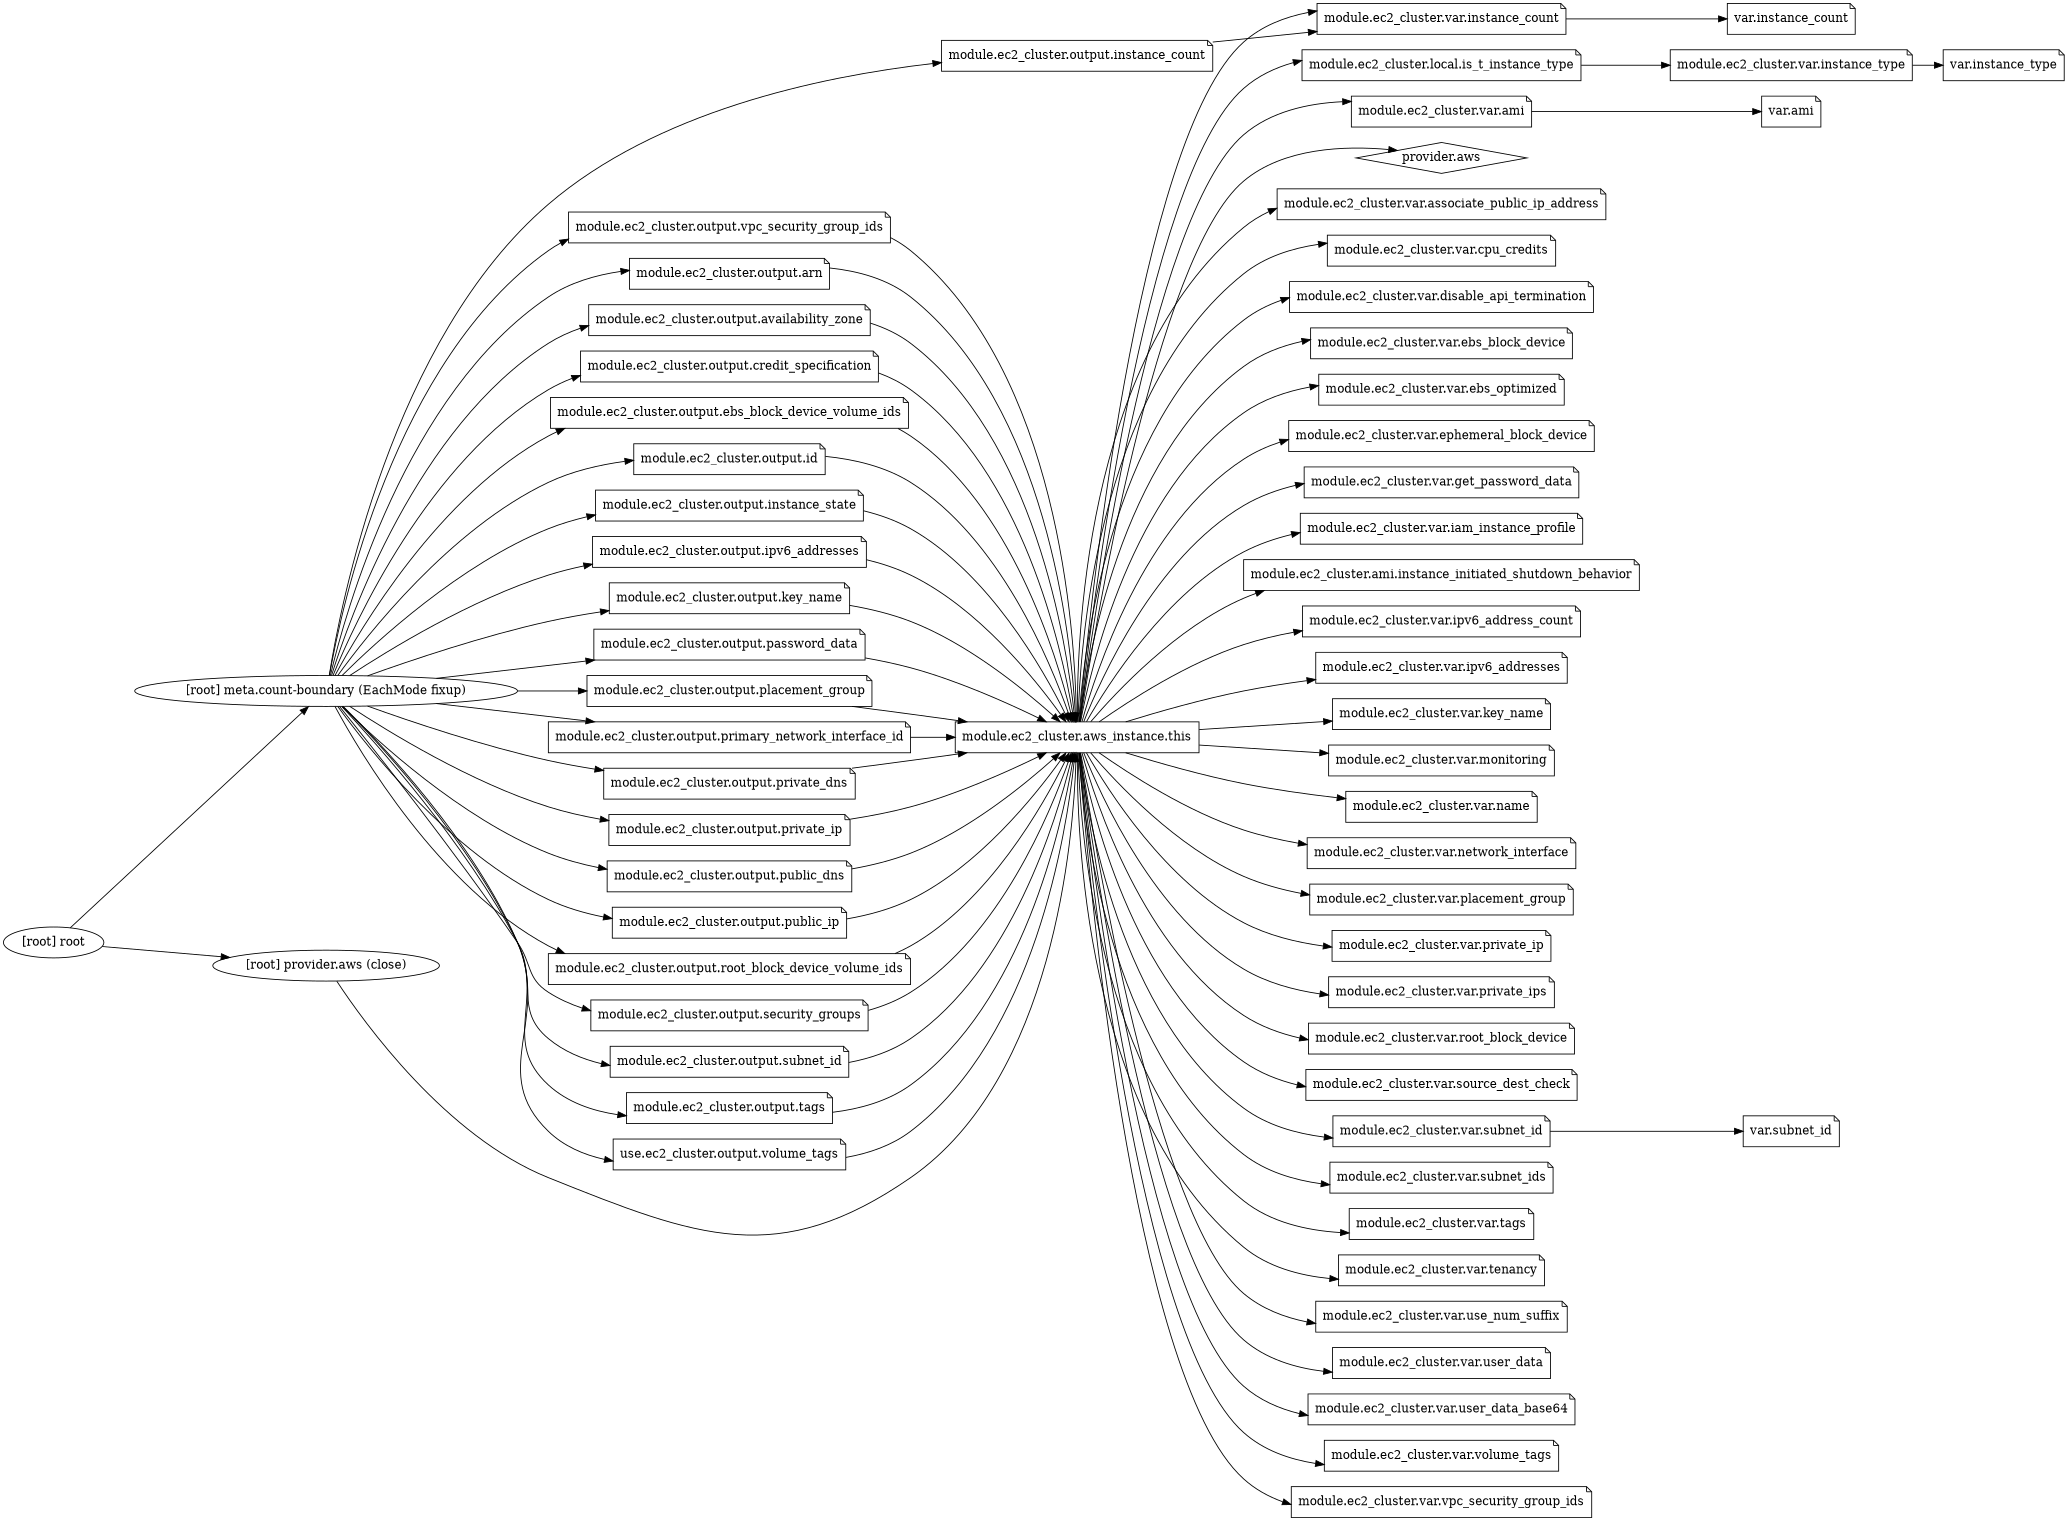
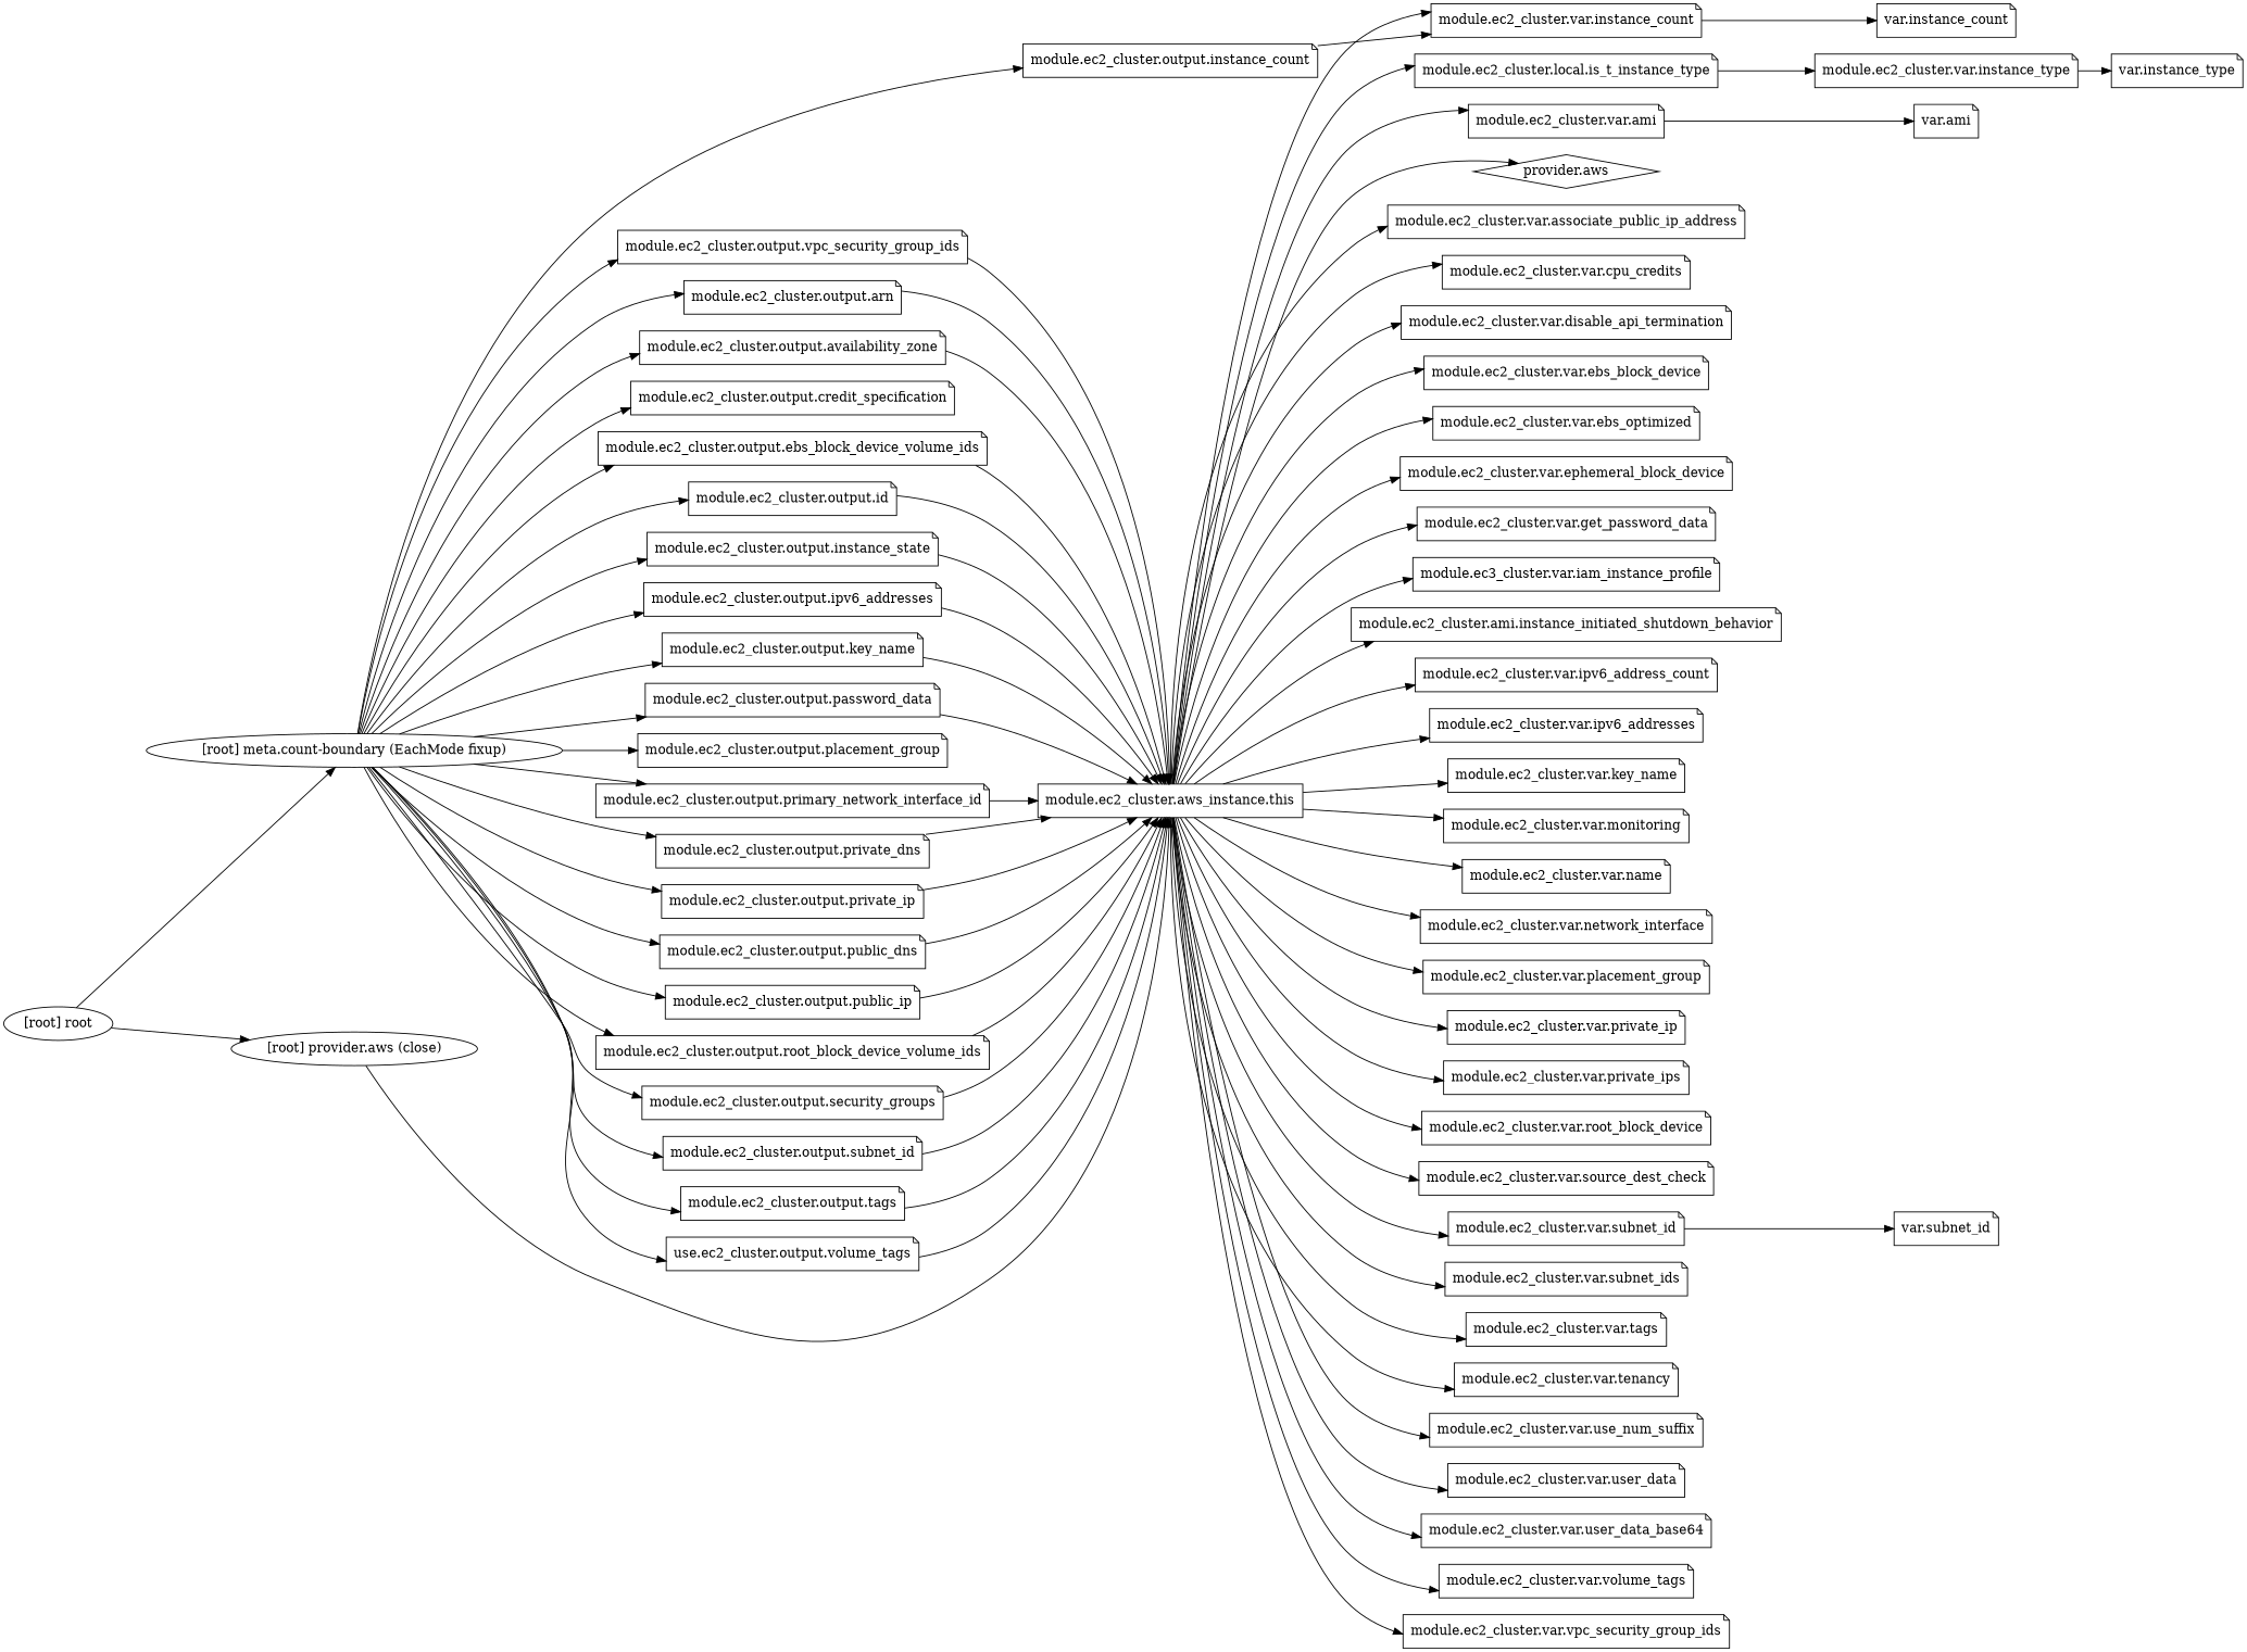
  digraph {
    compound=true
    newrank=true
    rankdir=LR
    node [shape=note]
    n1 [label="module.ec2_cluster.aws_instance.this" shape=box]
    n2 [label="module.ec2_cluster.local.is_t_instance_type"]
    n3 [label="module.ec2_cluster.var.ami"]
    n4 [label="module.ec2_cluster.var.associate_public_ip_address"]
    n5 [label="module.ec2_cluster.var.cpu_credits"]
    n6 [label="module.ec2_cluster.var.disable_api_termination"]
    n7 [label="module.ec2_cluster.var.ebs_block_device"]
    n8 [label="module.ec2_cluster.var.ebs_optimized"]
    n9 [label="module.ec2_cluster.var.ephemeral_block_device"]
    n10 [label="module.ec2_cluster.var.get_password_data"]
-   n11 [label="module.ec2_cluster.var.iam_instance_profile"]
+   n11 [label="module.ec3_cluster.var.iam_instance_profile"]
    n12 [label="module.ec2_cluster.var.instance_count"]
    n13 [label="module.ec2_cluster.ami.instance_initiated_shutdown_behavior"]
    n14 [label="module.ec2_cluster.var.ipv6_address_count"]
    n15 [label="module.ec2_cluster.var.ipv6_addresses"]
    n16 [label="module.ec2_cluster.var.key_name"]
    n17 [label="module.ec2_cluster.var.monitoring"]
    n18 [label="module.ec2_cluster.var.name"]
    n19 [label="module.ec2_cluster.var.network_interface"]
    n20 [label="module.ec2_cluster.var.placement_group"]
    n21 [label="module.ec2_cluster.var.private_ip"]
    n22 [label="module.ec2_cluster.var.private_ips"]
    n23 [label="module.ec2_cluster.var.root_block_device"]
    n24 [label="module.ec2_cluster.var.source_dest_check"]
    n25 [label="module.ec2_cluster.var.subnet_id"]
    n26 [label="module.ec2_cluster.var.subnet_ids"]
    n27 [label="module.ec2_cluster.var.tags"]
    n28 [label="module.ec2_cluster.var.tenancy"]
    n29 [label="module.ec2_cluster.var.use_num_suffix"]
    n30 [label="module.ec2_cluster.var.user_data"]
    n31 [label="module.ec2_cluster.var.user_data_base64"]
    n32 [label="module.ec2_cluster.var.volume_tags"]
    n33 [label="module.ec2_cluster.var.vpc_security_group_ids"]
    n34 [label="provider.aws" shape=diamond]
    n35 [label="module.ec2_cluster.var.instance_type"]
    n36 [label="module.ec2_cluster.output.arn"]
    n37 [label="module.ec2_cluster.output.availability_zone"]
    n38 [label="module.ec2_cluster.output.credit_specification"]
    n39 [label="module.ec2_cluster.output.ebs_block_device_volume_ids"]
    n40 [label="module.ec2_cluster.output.id"]
    n41 [label="module.ec2_cluster.output.instance_count"]
    n42 [label="module.ec2_cluster.output.instance_state"]
    n43 [label="module.ec2_cluster.output.ipv6_addresses"]
    n44 [label="module.ec2_cluster.output.key_name"]
    n45 [label="module.ec2_cluster.output.password_data"]
    n46 [label="module.ec2_cluster.output.placement_group"]
    n47 [label="module.ec2_cluster.output.primary_network_interface_id"]
    n48 [label="module.ec2_cluster.output.private_dns"]
    n49 [label="module.ec2_cluster.output.private_ip"]
    n50 [label="module.ec2_cluster.output.public_dns"]
    n51 [label="module.ec2_cluster.output.public_ip"]
    n52 [label="module.ec2_cluster.output.root_block_device_volume_ids"]
    n53 [label="module.ec2_cluster.output.security_groups"]
    n54 [label="module.ec2_cluster.output.subnet_id"]
    n55 [label="module.ec2_cluster.output.tags"]
    n56 [label="use.ec2_cluster.output.volume_tags"]
    n57 [label="module.ec2_cluster.output.vpc_security_group_ids"]
    n58 [label="var.ami"]
    n59 [label="var.instance_count"]
    n60 [label="var.instance_type"]
    n61 [label="var.subnet_id"]
    "[root] meta.count-boundary (EachMode fixup)" [shape=""]
    "[root] provider.aws (close)" [shape=""]
    "[root] root" [shape=""]
    subgraph sub_1 {
      n1
      n2
      n3
      n4
      n5
      n6
      n7
      n8
      n9
      n10
      n11
      n12
      n13
      n14
      n15
      n16
      n17
      n18
      n19
      n20
      n21
      n22
      n23
      n24
      n25
      n26
      n27
      n28
      n29
      n30
      n31
      n32
      n33
      n34
      n35
      n36
      n37
      n38
      n39
      n40
      n41
      n42
      n43
      n44
      n45
      n46
      n47
      n48
      n49
      n50
      n51
      n52
      n53
      n54
      n55
      n56
      n57
      n58
      n59
      n60
      n61
      "[root] meta.count-boundary (EachMode fixup)"
      "[root] provider.aws (close)"
      "[root] root"
    }
    n1 -> n2
    n1 -> n3
    n1 -> n4
    n1 -> n5
    n1 -> n6
    n1 -> n7
    n1 -> n8
    n1 -> n9
    n1 -> n10
    n1 -> n11
    n1 -> n12
    n1 -> n13
    n1 -> n14
    n1 -> n15
    n1 -> n16
    n1 -> n17
    n1 -> n18
    n1 -> n19
    n1 -> n20
    n1 -> n21
    n1 -> n22
    n1 -> n23
    n1 -> n24
    n1 -> n25
    n1 -> n26
    n1 -> n27
    n1 -> n28
    n1 -> n29
    n1 -> n30
    n1 -> n31
    n1 -> n32
    n1 -> n33
    n1 -> n34
    n2 -> n35
    n3 -> n58
    n12 -> n59
    n25 -> n61
    n35 -> n60
    n36 -> n1
    n37 -> n1
-   n38 -> n1
    n39 -> n1
    n40 -> n1
    n41 -> n12
    n42 -> n1
    n43 -> n1
    n44 -> n1
    n45 -> n1
-   n46 -> n1
    n47 -> n1
    n48 -> n1
    n49 -> n1
    n50 -> n1
    n51 -> n1
    n52 -> n1
    n53 -> n1
    n54 -> n1
    n55 -> n1
    n56 -> n1
    n57 -> n1
    "[root] meta.count-boundary (EachMode fixup)" -> n36
    "[root] meta.count-boundary (EachMode fixup)" -> n37
    "[root] meta.count-boundary (EachMode fixup)" -> n38
    "[root] meta.count-boundary (EachMode fixup)" -> n39
    "[root] meta.count-boundary (EachMode fixup)" -> n40
    "[root] meta.count-boundary (EachMode fixup)" -> n41
    "[root] meta.count-boundary (EachMode fixup)" -> n42
    "[root] meta.count-boundary (EachMode fixup)" -> n43
    "[root] meta.count-boundary (EachMode fixup)" -> n44
    "[root] meta.count-boundary (EachMode fixup)" -> n45
    "[root] meta.count-boundary (EachMode fixup)" -> n46
    "[root] meta.count-boundary (EachMode fixup)" -> n47
    "[root] meta.count-boundary (EachMode fixup)" -> n48
    "[root] meta.count-boundary (EachMode fixup)" -> n49
    "[root] meta.count-boundary (EachMode fixup)" -> n50
    "[root] meta.count-boundary (EachMode fixup)" -> n51
    "[root] meta.count-boundary (EachMode fixup)" -> n52
    "[root] meta.count-boundary (EachMode fixup)" -> n53
    "[root] meta.count-boundary (EachMode fixup)" -> n54
    "[root] meta.count-boundary (EachMode fixup)" -> n55
    "[root] meta.count-boundary (EachMode fixup)" -> n56
    "[root] meta.count-boundary (EachMode fixup)" -> n57
    "[root] provider.aws (close)" -> n1
    "[root] root" -> "[root] meta.count-boundary (EachMode fixup)"
    "[root] root" -> "[root] provider.aws (close)"
  }
